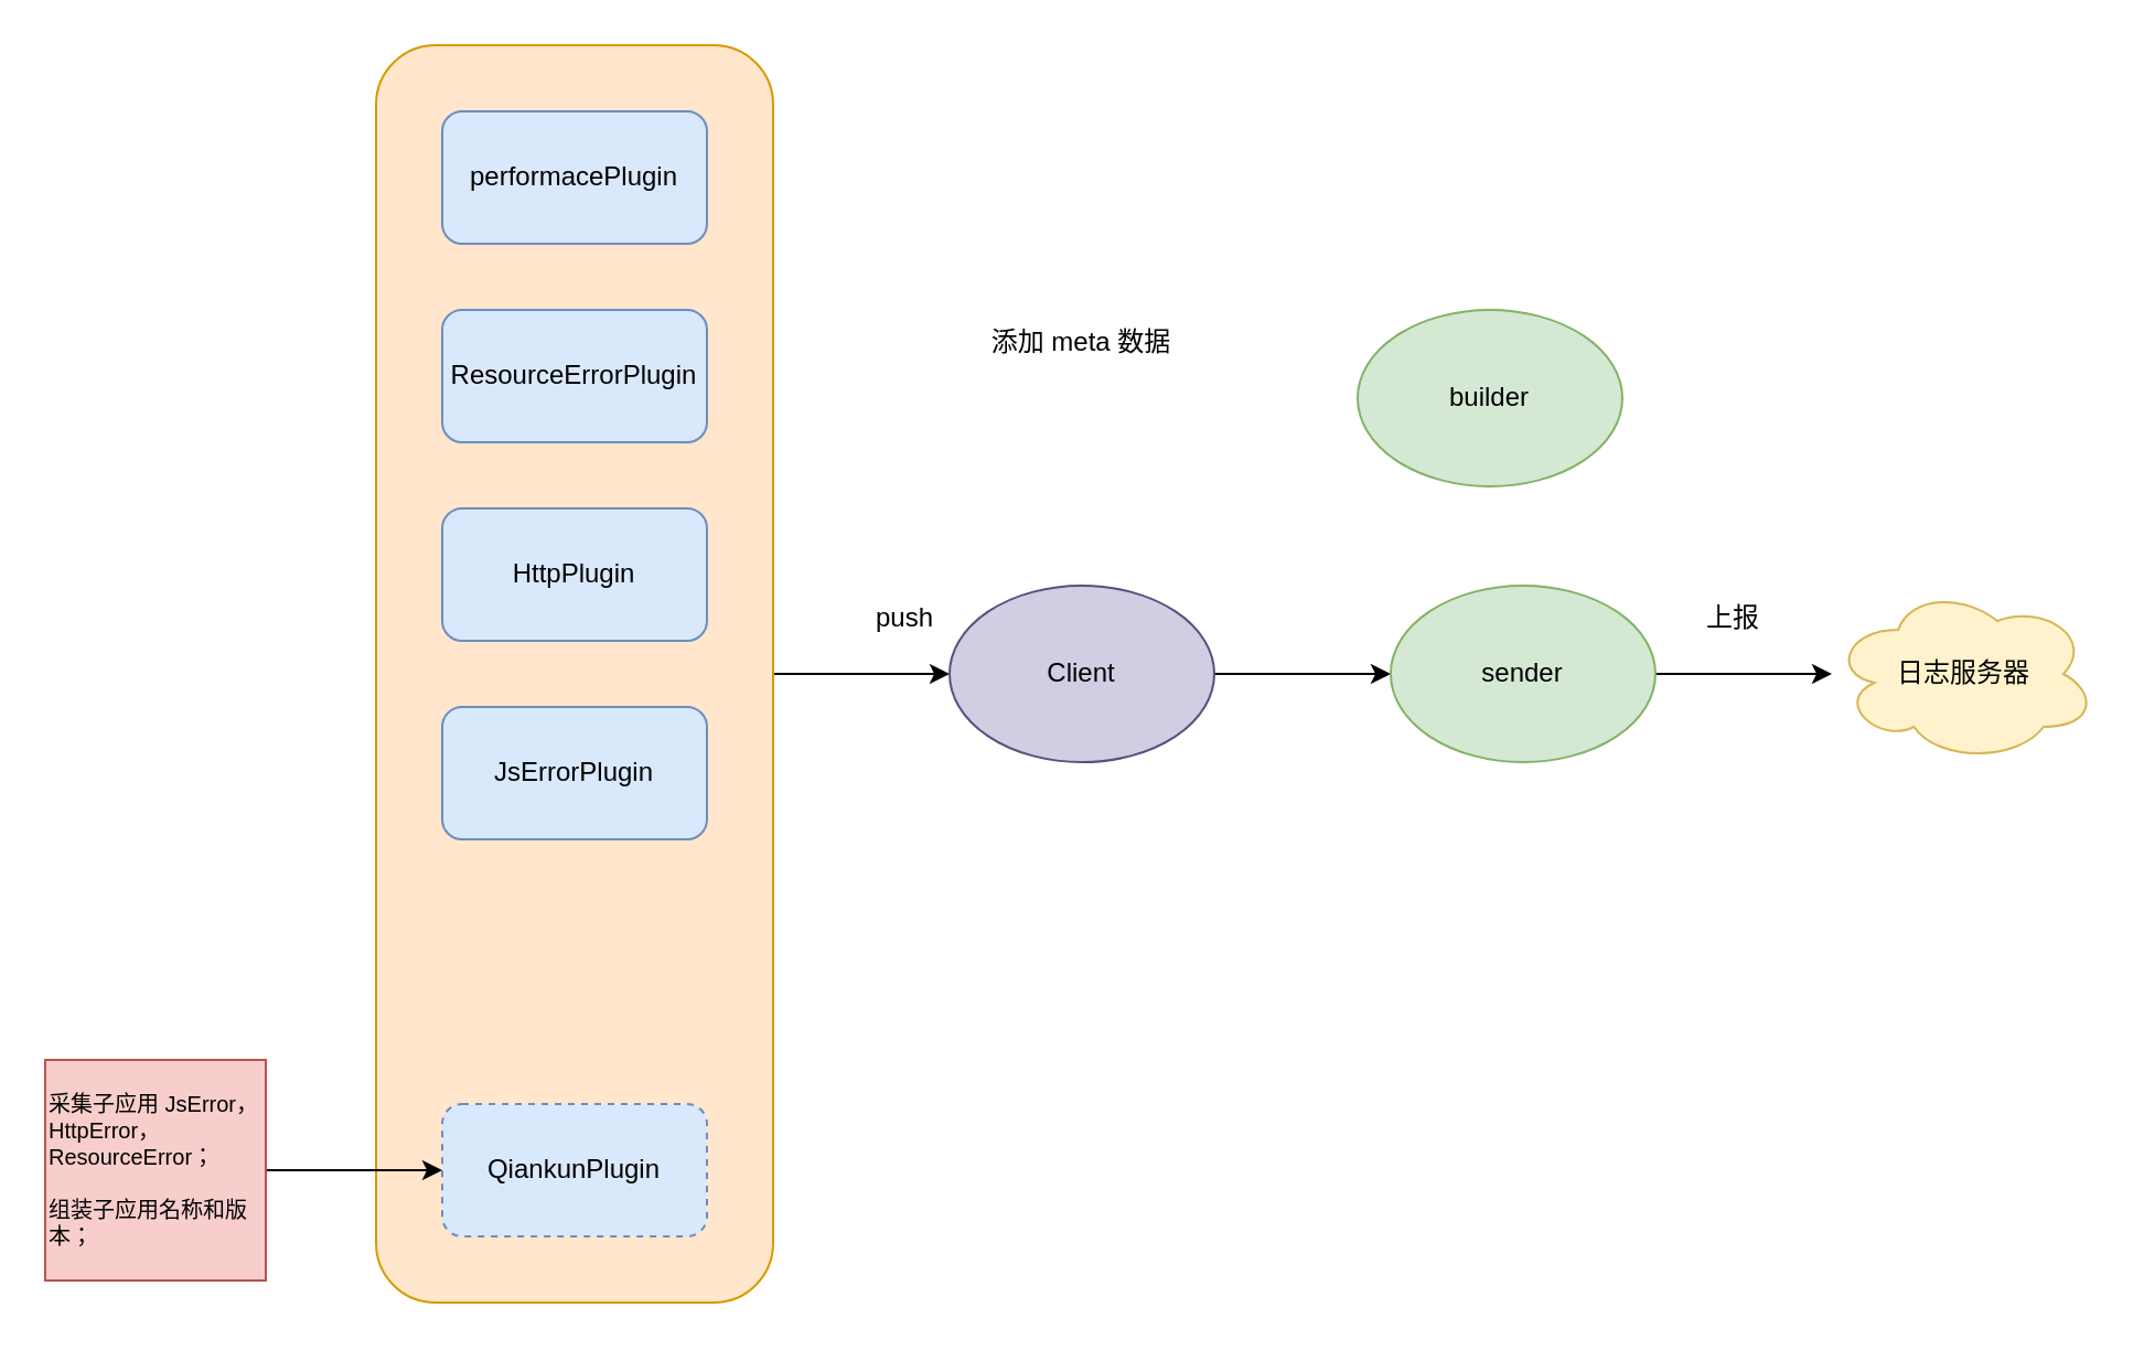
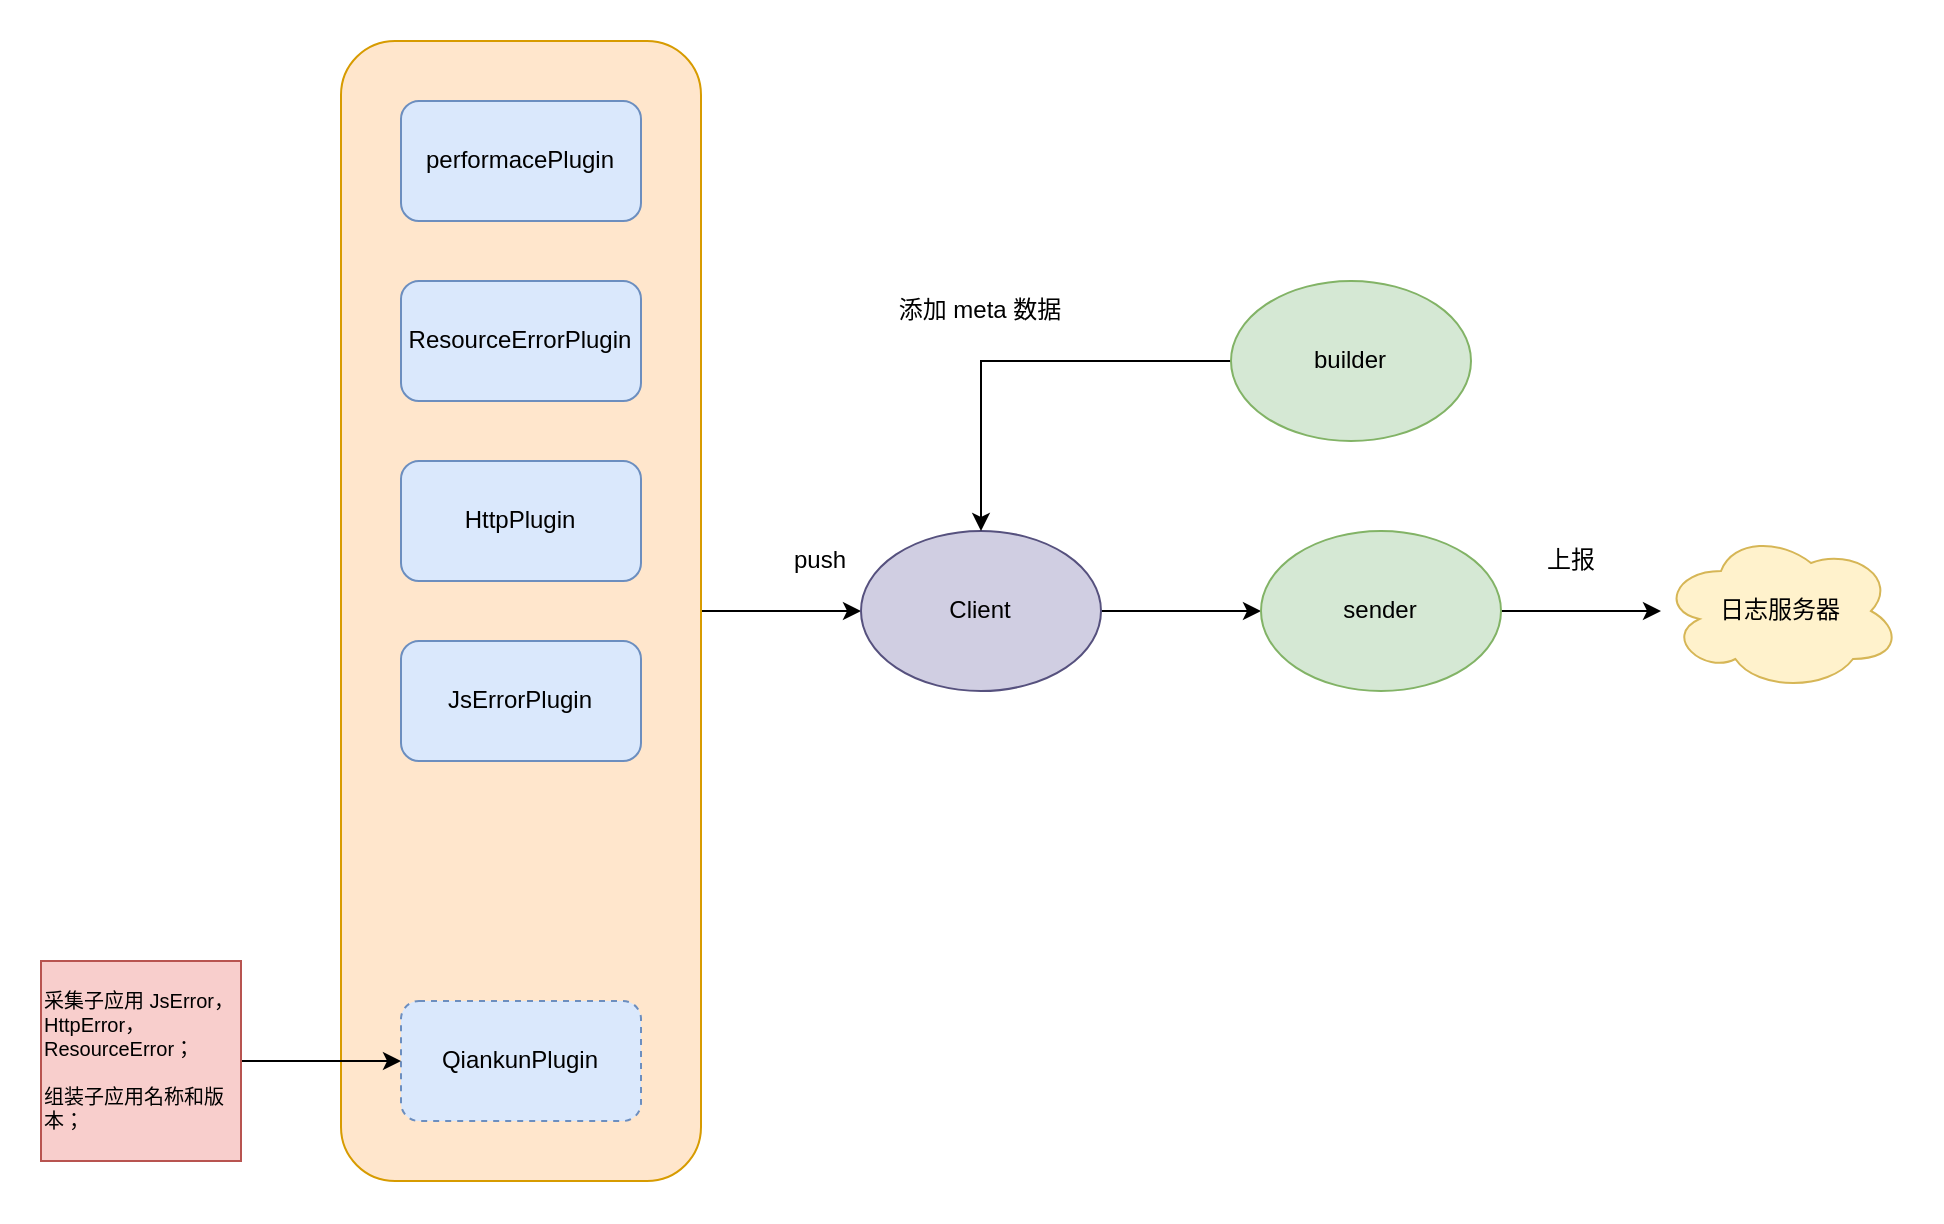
  <mxCell id="0" />
  <mxCell id="1" parent="0" />
  <mxCell id="2" style="edgeStyle=orthogonalEdgeStyle;rounded=0;orthogonalLoop=1;jettySize=auto;html=1;entryX=0;entryY=0.5;entryDx=0;entryDy=0;" edge="1" parent="1" source="3" target="10"><mxGeometry relative="1" as="geometry" /></mxCell>
  <mxCell id="3" value="" style="rounded=1;whiteSpace=wrap;html=1;fillColor=#ffe6cc;strokeColor=#d79b00;" vertex="1" parent="1"><mxGeometry x="170" y="20" width="180" height="570" as="geometry" /></mxCell>
  <mxCell id="4" value="ResourceErrorPlugin" style="rounded=1;whiteSpace=wrap;html=1;fillColor=#dae8fc;strokeColor=#6c8ebf;" vertex="1" parent="1"><mxGeometry x="200" y="140" width="120" height="60" as="geometry" /></mxCell>
  <mxCell id="5" value="performacePlugin" style="rounded=1;whiteSpace=wrap;html=1;fillColor=#dae8fc;strokeColor=#6c8ebf;" vertex="1" parent="1"><mxGeometry x="200" y="50" width="120" height="60" as="geometry" /></mxCell>
  <mxCell id="6" value="HttpPlugin" style="rounded=1;whiteSpace=wrap;html=1;fillColor=#dae8fc;strokeColor=#6c8ebf;" vertex="1" parent="1"><mxGeometry x="200" y="230" width="120" height="60" as="geometry" /></mxCell>
  <mxCell id="7" value="JsErrorPlugin" style="rounded=1;whiteSpace=wrap;html=1;fillColor=#dae8fc;strokeColor=#6c8ebf;" vertex="1" parent="1"><mxGeometry x="200" y="320" width="120" height="60" as="geometry" /></mxCell>
  <mxCell id="8" value="QiankunPlugin" style="rounded=1;whiteSpace=wrap;html=1;fillColor=#dae8fc;strokeColor=#6c8ebf;dashed=1;" vertex="1" parent="1"><mxGeometry x="200" y="500" width="120" height="60" as="geometry" /></mxCell>
  <mxCell id="9" style="edgeStyle=orthogonalEdgeStyle;rounded=0;orthogonalLoop=1;jettySize=auto;html=1;entryX=0;entryY=0.5;entryDx=0;entryDy=0;" edge="1" parent="1" source="10" target="15"><mxGeometry relative="1" as="geometry" /></mxCell>
  <mxCell id="10" value="Client" style="ellipse;whiteSpace=wrap;html=1;fillColor=#d0cee2;strokeColor=#56517e;" vertex="1" parent="1"><mxGeometry x="430" y="265" width="120" height="80" as="geometry" /></mxCell>
  <mxCell id="11" value="push" style="text;html=1;strokeColor=none;fillColor=none;align=center;verticalAlign=middle;whiteSpace=wrap;rounded=0;" vertex="1" parent="1"><mxGeometry x="380" y="265" width="60" height="30" as="geometry" /></mxCell>
  <mxCell id="12" style="edgeStyle=orthogonalEdgeStyle;rounded=0;orthogonalLoop=1;jettySize=auto;html=1;entryX=0;entryY=0.5;entryDx=0;entryDy=0;" edge="1" parent="1" source="13" target="8"><mxGeometry relative="1" as="geometry" /></mxCell>
  <mxCell id="13" value="&lt;div style=&quot;font-size: 10px;&quot;&gt;&lt;span style=&quot;background-color: initial; font-size: 10px;&quot;&gt;采集子应用 JsError，HttpError，ResourceError；&lt;/span&gt;&lt;/div&gt;&lt;div style=&quot;font-size: 10px;&quot;&gt;&lt;span style=&quot;background-color: initial; font-size: 10px;&quot;&gt;&lt;br style=&quot;font-size: 10px;&quot;&gt;&lt;/span&gt;&lt;/div&gt;&lt;div style=&quot;font-size: 10px;&quot;&gt;组装子应用名称和版本；&lt;/div&gt;" style="whiteSpace=wrap;html=1;aspect=fixed;fillColor=#f8cecc;strokeColor=#b85450;align=left;fontSize=10;" vertex="1" parent="1"><mxGeometry x="20" y="480" width="100" height="100" as="geometry" /></mxCell>
  <mxCell id="14" value="" style="edgeStyle=orthogonalEdgeStyle;rounded=0;orthogonalLoop=1;jettySize=auto;html=1;" edge="1" parent="1" source="15" target="19"><mxGeometry relative="1" as="geometry" /></mxCell>
  <mxCell id="15" value="sender" style="ellipse;whiteSpace=wrap;html=1;fillColor=#d5e8d4;strokeColor=#82b366;" vertex="1" parent="1"><mxGeometry x="630" y="265" width="120" height="80" as="geometry" /></mxCell>
+ <mxCell id="16" style="edgeStyle=orthogonalEdgeStyle;rounded=0;orthogonalLoop=1;jettySize=auto;html=1;entryX=0.5;entryY=0;entryDx=0;entryDy=0;" edge="1" parent="1" source="17" target="10"><mxGeometry relative="1" as="geometry"><mxPoint x="590" y="180" as="targetPoint" /></mxGeometry></mxCell>
  <mxCell id="17" value="builder" style="ellipse;whiteSpace=wrap;html=1;fillColor=#d5e8d4;strokeColor=#82b366;" vertex="1" parent="1"><mxGeometry x="615" y="140" width="120" height="80" as="geometry" /></mxCell>
  <mxCell id="18" value="添加 meta 数据" style="text;html=1;strokeColor=none;fillColor=none;align=center;verticalAlign=middle;whiteSpace=wrap;rounded=0;" vertex="1" parent="1"><mxGeometry x="440" y="140" width="100" height="30" as="geometry" /></mxCell>
  <mxCell id="19" value="日志服务器" style="ellipse;shape=cloud;whiteSpace=wrap;html=1;fillColor=#fff2cc;strokeColor=#d6b656;" vertex="1" parent="1"><mxGeometry x="830" y="265" width="120" height="80" as="geometry" /></mxCell>
  <mxCell id="20" value="上报" style="text;html=1;align=center;verticalAlign=middle;resizable=0;points=[];autosize=1;strokeColor=none;fillColor=none;" vertex="1" parent="1"><mxGeometry x="760" y="265" width="50" height="30" as="geometry" /></mxCell>
